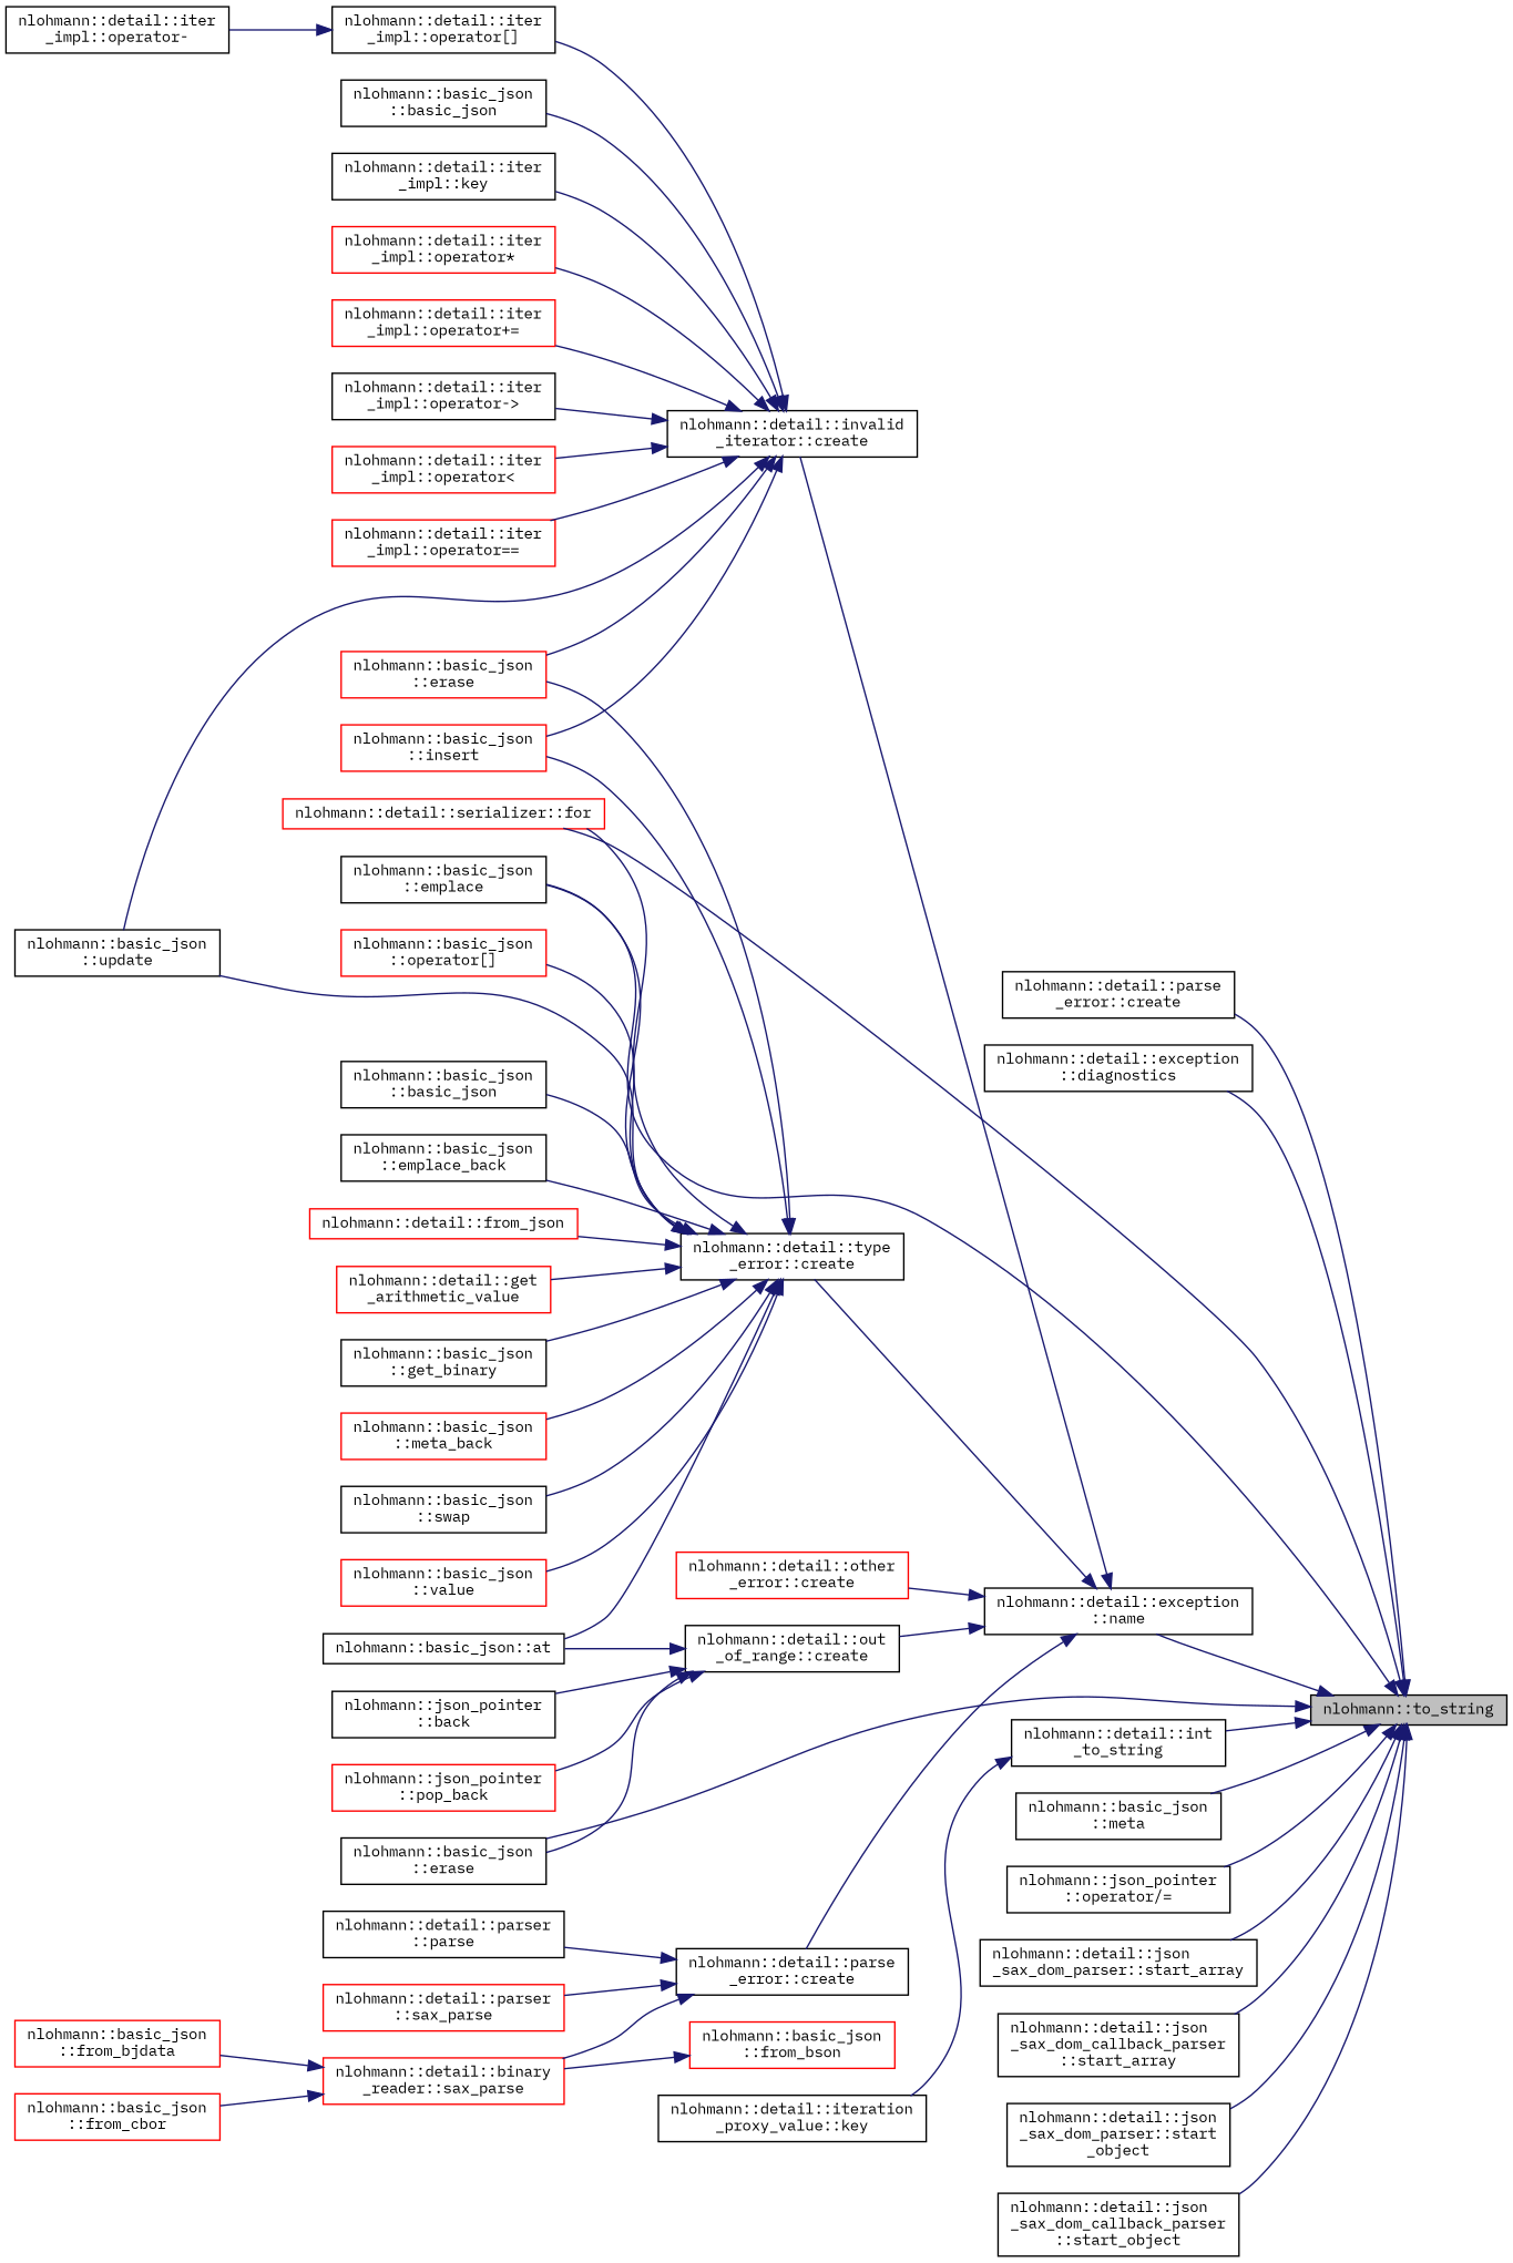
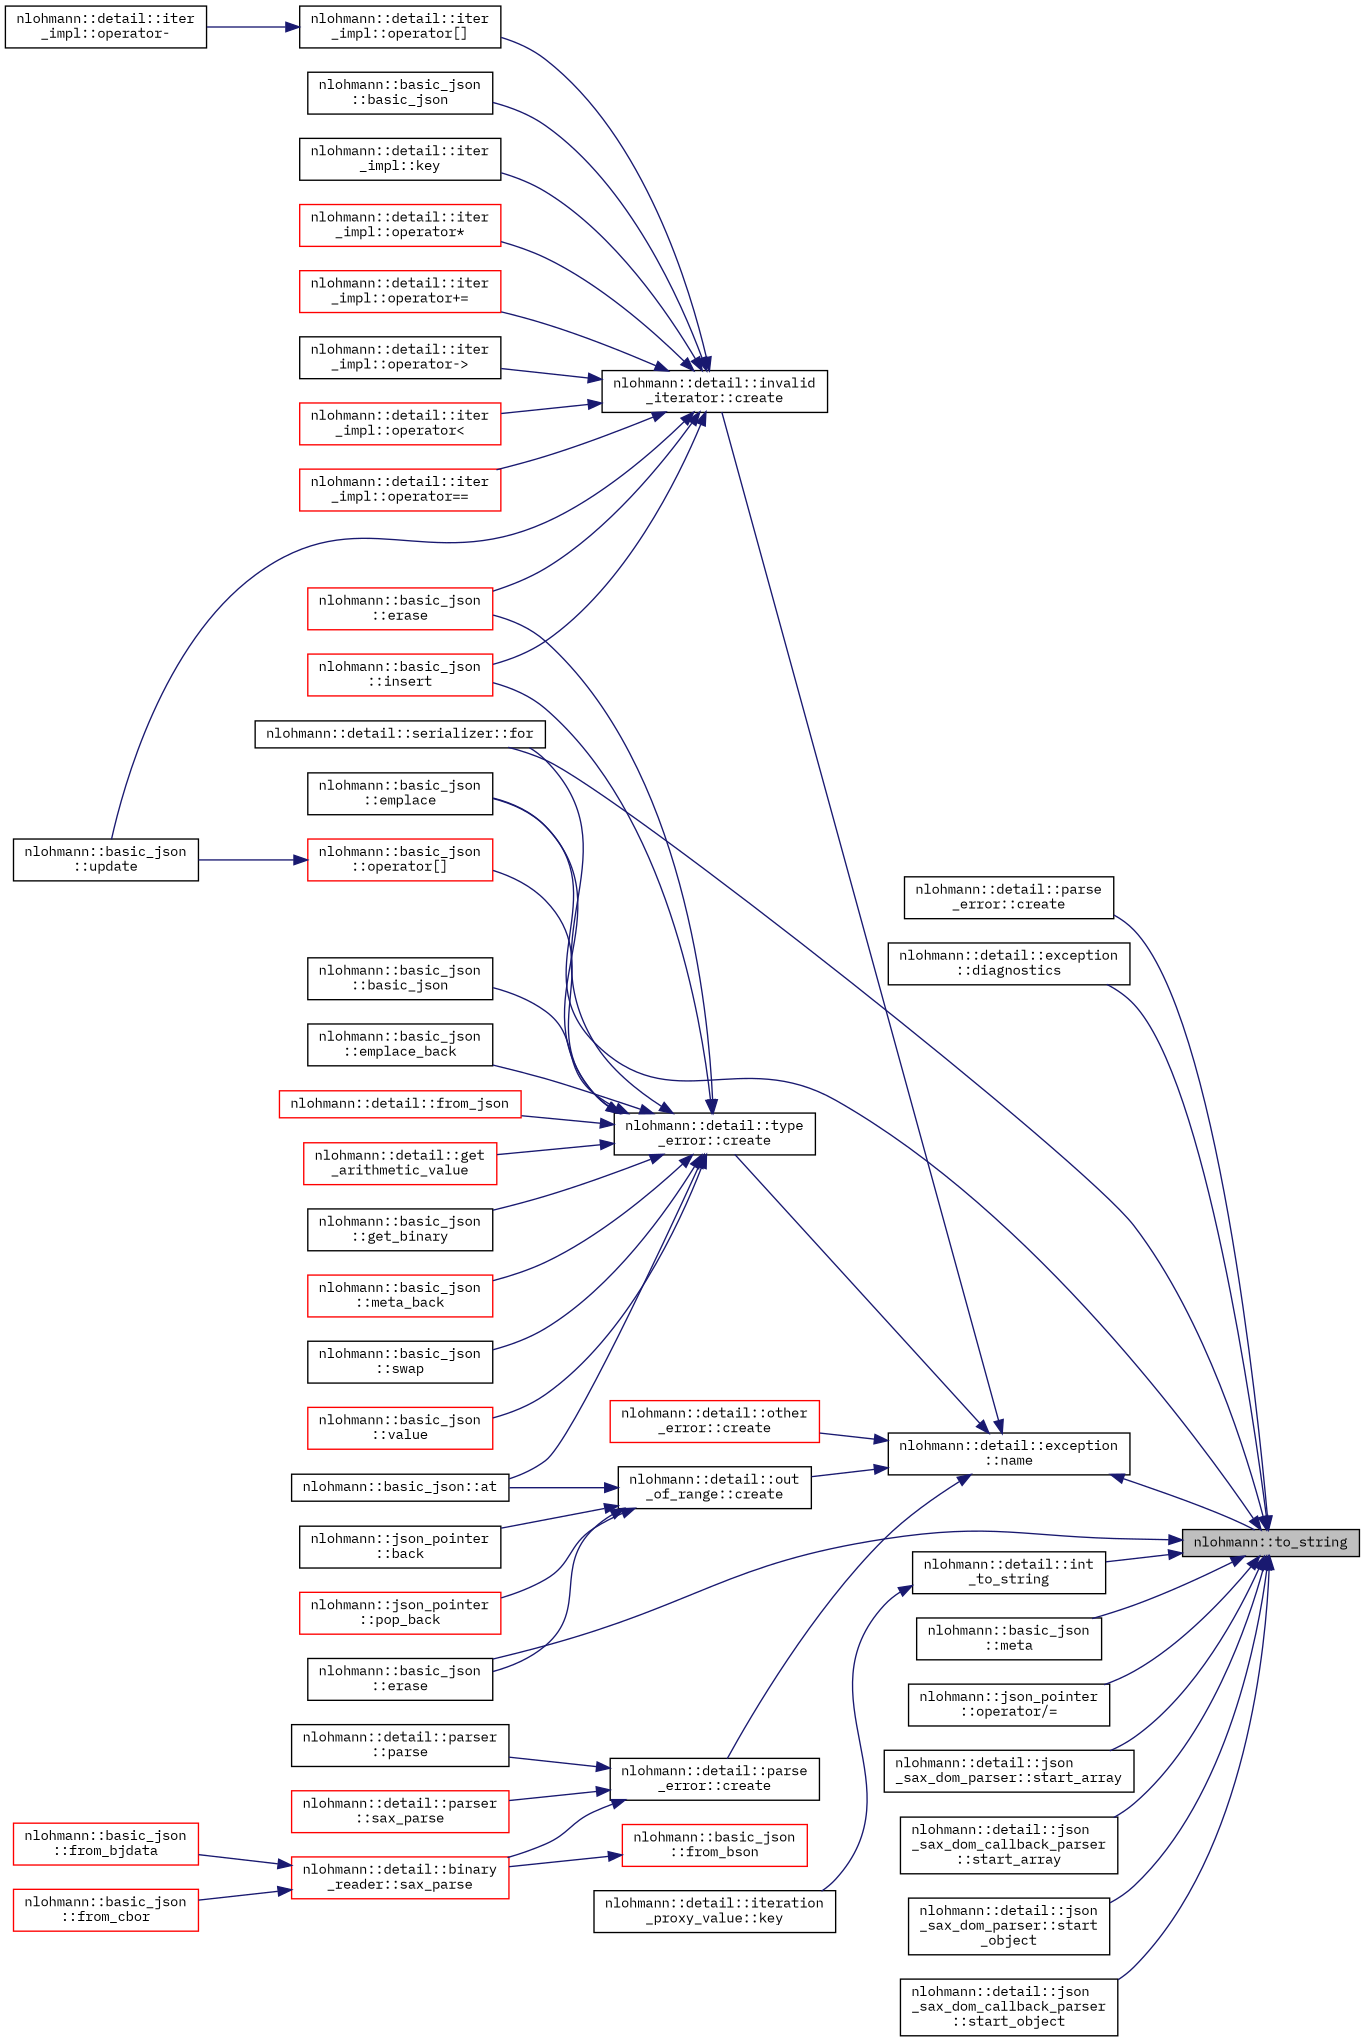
  digraph {
    fontname="IBM Plex Mono"
    rankdir=RL
    node [color=black fillcolor=white fontname="IBM Plex Mono" fontsize=10 shape=record style=filled]
    edge [color=midnightblue dir=back fontname="IBM Plex Mono" fontsize=10 labelfontname=Helvetica labelfontsize=10 style=solid]
    n1 [fillcolor=grey75 fontcolor=black height=0.2 label="nlohmann::to_string" width=0.4]
    n2 [height=0.2 label="nlohmann::detail::parse\l_error::create" width=0.4]
    n3 [height=0.2 label="nlohmann::detail::exception\l::diagnostics" width=0.4]
    n4 [height=0.2 label="nlohmann::basic_json\l::erase" width=0.4]
-   n5 [color=red height=0.2 label="nlohmann::detail::serializer::for" width=0.4]
+   n5 [height=0.2 label="nlohmann::detail::serializer::for" width=0.4]
    n6 [height=0.2 label="nlohmann::detail::int\l_to_string" width=0.4]
    n7 [height=0.2 label="nlohmann::basic_json\l::meta" width=0.4]
    n8 [height=0.2 label="nlohmann::detail::exception\l::name" width=0.4]
    n9 [height=0.2 label="nlohmann::json_pointer\l::operator/=" width=0.4]
    n10 [height=0.2 label="nlohmann::detail::json\l_sax_dom_parser::start_array" width=0.4]
    n11 [height=0.2 label="nlohmann::detail::json\l_sax_dom_callback_parser\l::start_array" width=0.4]
    n12 [height=0.2 label="nlohmann::detail::json\l_sax_dom_parser::start\l_object" width=0.4]
    n13 [height=0.2 label="nlohmann::detail::json\l_sax_dom_callback_parser\l::start_object" width=0.4]
    n14 [height=0.2 label="nlohmann::basic_json\l::emplace" width=0.4]
    n15 [height=0.2 label="nlohmann::basic_json::at" width=0.4]
    n16 [height=0.2 label="nlohmann::detail::iteration\l_proxy_value::key" width=0.4]
    n17 [height=0.2 label="nlohmann::detail::parse\l_error::create" width=0.4]
    n18 [height=0.2 label="nlohmann::detail::invalid\l_iterator::create" width=0.4]
    n19 [height=0.2 label="nlohmann::detail::type\l_error::create" width=0.4]
    n20 [height=0.2 label="nlohmann::detail::out\l_of_range::create" width=0.4]
    n21 [color=red height=0.2 label="nlohmann::detail::other\l_error::create" width=0.4]
    n22 [height=0.2 label="nlohmann::detail::parser\l::parse" width=0.4]
    n23 [color=red height=0.2 label="nlohmann::detail::binary\l_reader::sax_parse" width=0.4]
    n24 [color=red height=0.2 label="nlohmann::detail::parser\l::sax_parse" width=0.4]
    n25 [height=0.2 label="nlohmann::basic_json\l::basic_json" width=0.4]
    n26 [color=red height=0.2 label="nlohmann::basic_json\l::erase" width=0.4]
    n27 [color=red height=0.2 label="nlohmann::basic_json\l::insert" width=0.4]
    n28 [height=0.2 label="nlohmann::detail::iter\l_impl::key" width=0.4]
    n29 [color=red height=0.2 label="nlohmann::detail::iter\l_impl::operator*" width=0.4]
    n30 [color=red height=0.2 label="nlohmann::detail::iter\l_impl::operator+=" width=0.4]
    n31 [height=0.2 label="nlohmann::detail::iter\l_impl::operator-\>" width=0.4]
    n32 [color=red height=0.2 label="nlohmann::detail::iter\l_impl::operator\<" width=0.4]
    n33 [color=red height=0.2 label="nlohmann::detail::iter\l_impl::operator==" width=0.4]
    n34 [height=0.2 label="nlohmann::detail::iter\l_impl::operator[]" width=0.4]
    n35 [height=0.2 label="nlohmann::basic_json\l::update" width=0.4]
    n36 [height=0.2 label="nlohmann::basic_json\l::basic_json" width=0.4]
    n37 [height=0.2 label="nlohmann::basic_json\l::emplace_back" width=0.4]
    n38 [color=red height=0.2 label="nlohmann::detail::from_json" width=0.4]
    n39 [color=red height=0.2 label="nlohmann::detail::get\l_arithmetic_value" width=0.4]
    n40 [height=0.2 label="nlohmann::basic_json\l::get_binary" width=0.4]
    n41 [color=red height=0.2 label="nlohmann::basic_json\l::operator[]" width=0.4]
    n42 [color=red height=0.2 label="nlohmann::basic_json\l::meta_back" width=0.4]
    n43 [height=0.2 label="nlohmann::basic_json\l::swap" width=0.4]
    n44 [color=red height=0.2 label="nlohmann::basic_json\l::value" width=0.4]
    n45 [height=0.2 label="nlohmann::json_pointer\l::back" width=0.4]
    n46 [color=red height=0.2 label="nlohmann::json_pointer\l::pop_back" width=0.4]
    n47 [color=red height=0.2 label="nlohmann::basic_json\l::from_bjdata" width=0.4]
    n48 [color=red height=0.2 label="nlohmann::basic_json\l::from_cbor" width=0.4]
    n49 [color=red height=0.2 label="nlohmann::basic_json\l::from_bson" width=0.4]
    n50 [height=0.2 label="nlohmann::detail::iter\l_impl::operator-" width=0.4]
    n1 -> n2
    n1 -> n3
    n1 -> n4
    n1 -> n5
    n1 -> n6
    n1 -> n7
-   n1 -> n8
+   n8 -> n1
    n1 -> n9
    n1 -> n10
    n1 -> n11
    n1 -> n12
    n1 -> n13
    n1 -> n14
    n6 -> n16
    n8 -> n17
    n8 -> n18
    n8 -> n19
    n8 -> n20
    n8 -> n21
    n17 -> n22
    n17 -> n23
    n17 -> n24
    n18 -> n25
    n18 -> n26
    n18 -> n27
    n18 -> n28
    n18 -> n29
    n18 -> n30
    n18 -> n31
    n18 -> n32
    n18 -> n33
    n18 -> n34
    n18 -> n35
    n19 -> n5
    n19 -> n14
    n19 -> n15
    n19 -> n26
    n19 -> n27
-   n19 -> n35
+   n41 -> n35
    n19 -> n36
    n19 -> n37
    n19 -> n38
    n19 -> n39
    n19 -> n40
    n19 -> n41
    n19 -> n42
    n19 -> n43
    n19 -> n44
    n20 -> n4
    n20 -> n15
    n20 -> n45
    n20 -> n46
    n23 -> n47
    n23 -> n48
    n34 -> n50
    n49 -> n23
  }
